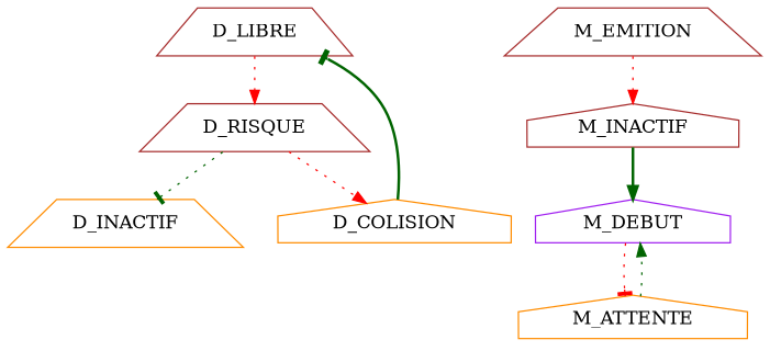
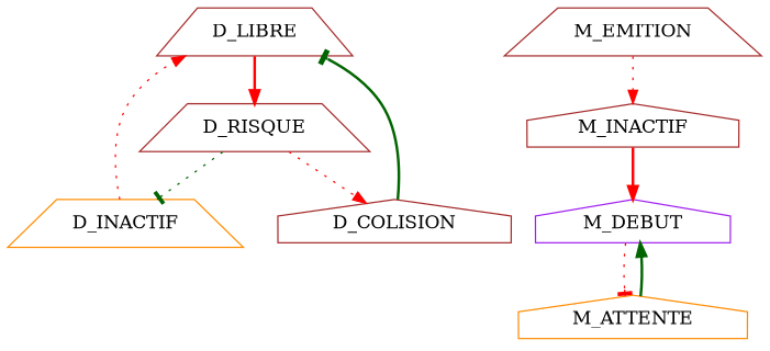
  digraph {
    node [color=brown shape=trapezium]
    edge [arrowhead=normal color=red style=dotted]
    D_LIBRE
    D_RISQUE
    n3 [color=darkorange label=D_INACTIF]
-   D_COLISION [color=darkorange shape=house]
+   D_COLISION [shape=house]
    M_INACTIF [shape=house]
    M_DEBUT [color=purple shape=house]
    M_ATTENTE [color=darkorange shape=house]
    M_EMITION
-   D_LIBRE -> D_RISQUE
+   D_LIBRE -> D_RISQUE [style=bold]
    D_RISQUE -> n3 [arrowhead=tee color=darkgreen]
    D_RISQUE -> D_COLISION
+   n3 -> D_LIBRE
    D_COLISION -> D_LIBRE [arrowhead=tee color=darkgreen style=bold]
-   M_INACTIF -> M_DEBUT [color=darkgreen style=bold]
+   M_INACTIF -> M_DEBUT [style=bold]
    M_DEBUT -> M_ATTENTE [arrowhead=tee]
-   M_ATTENTE -> M_DEBUT [color=darkgreen]
+   M_ATTENTE -> M_DEBUT [color=darkgreen style=bold]
    M_EMITION -> M_INACTIF
  }
